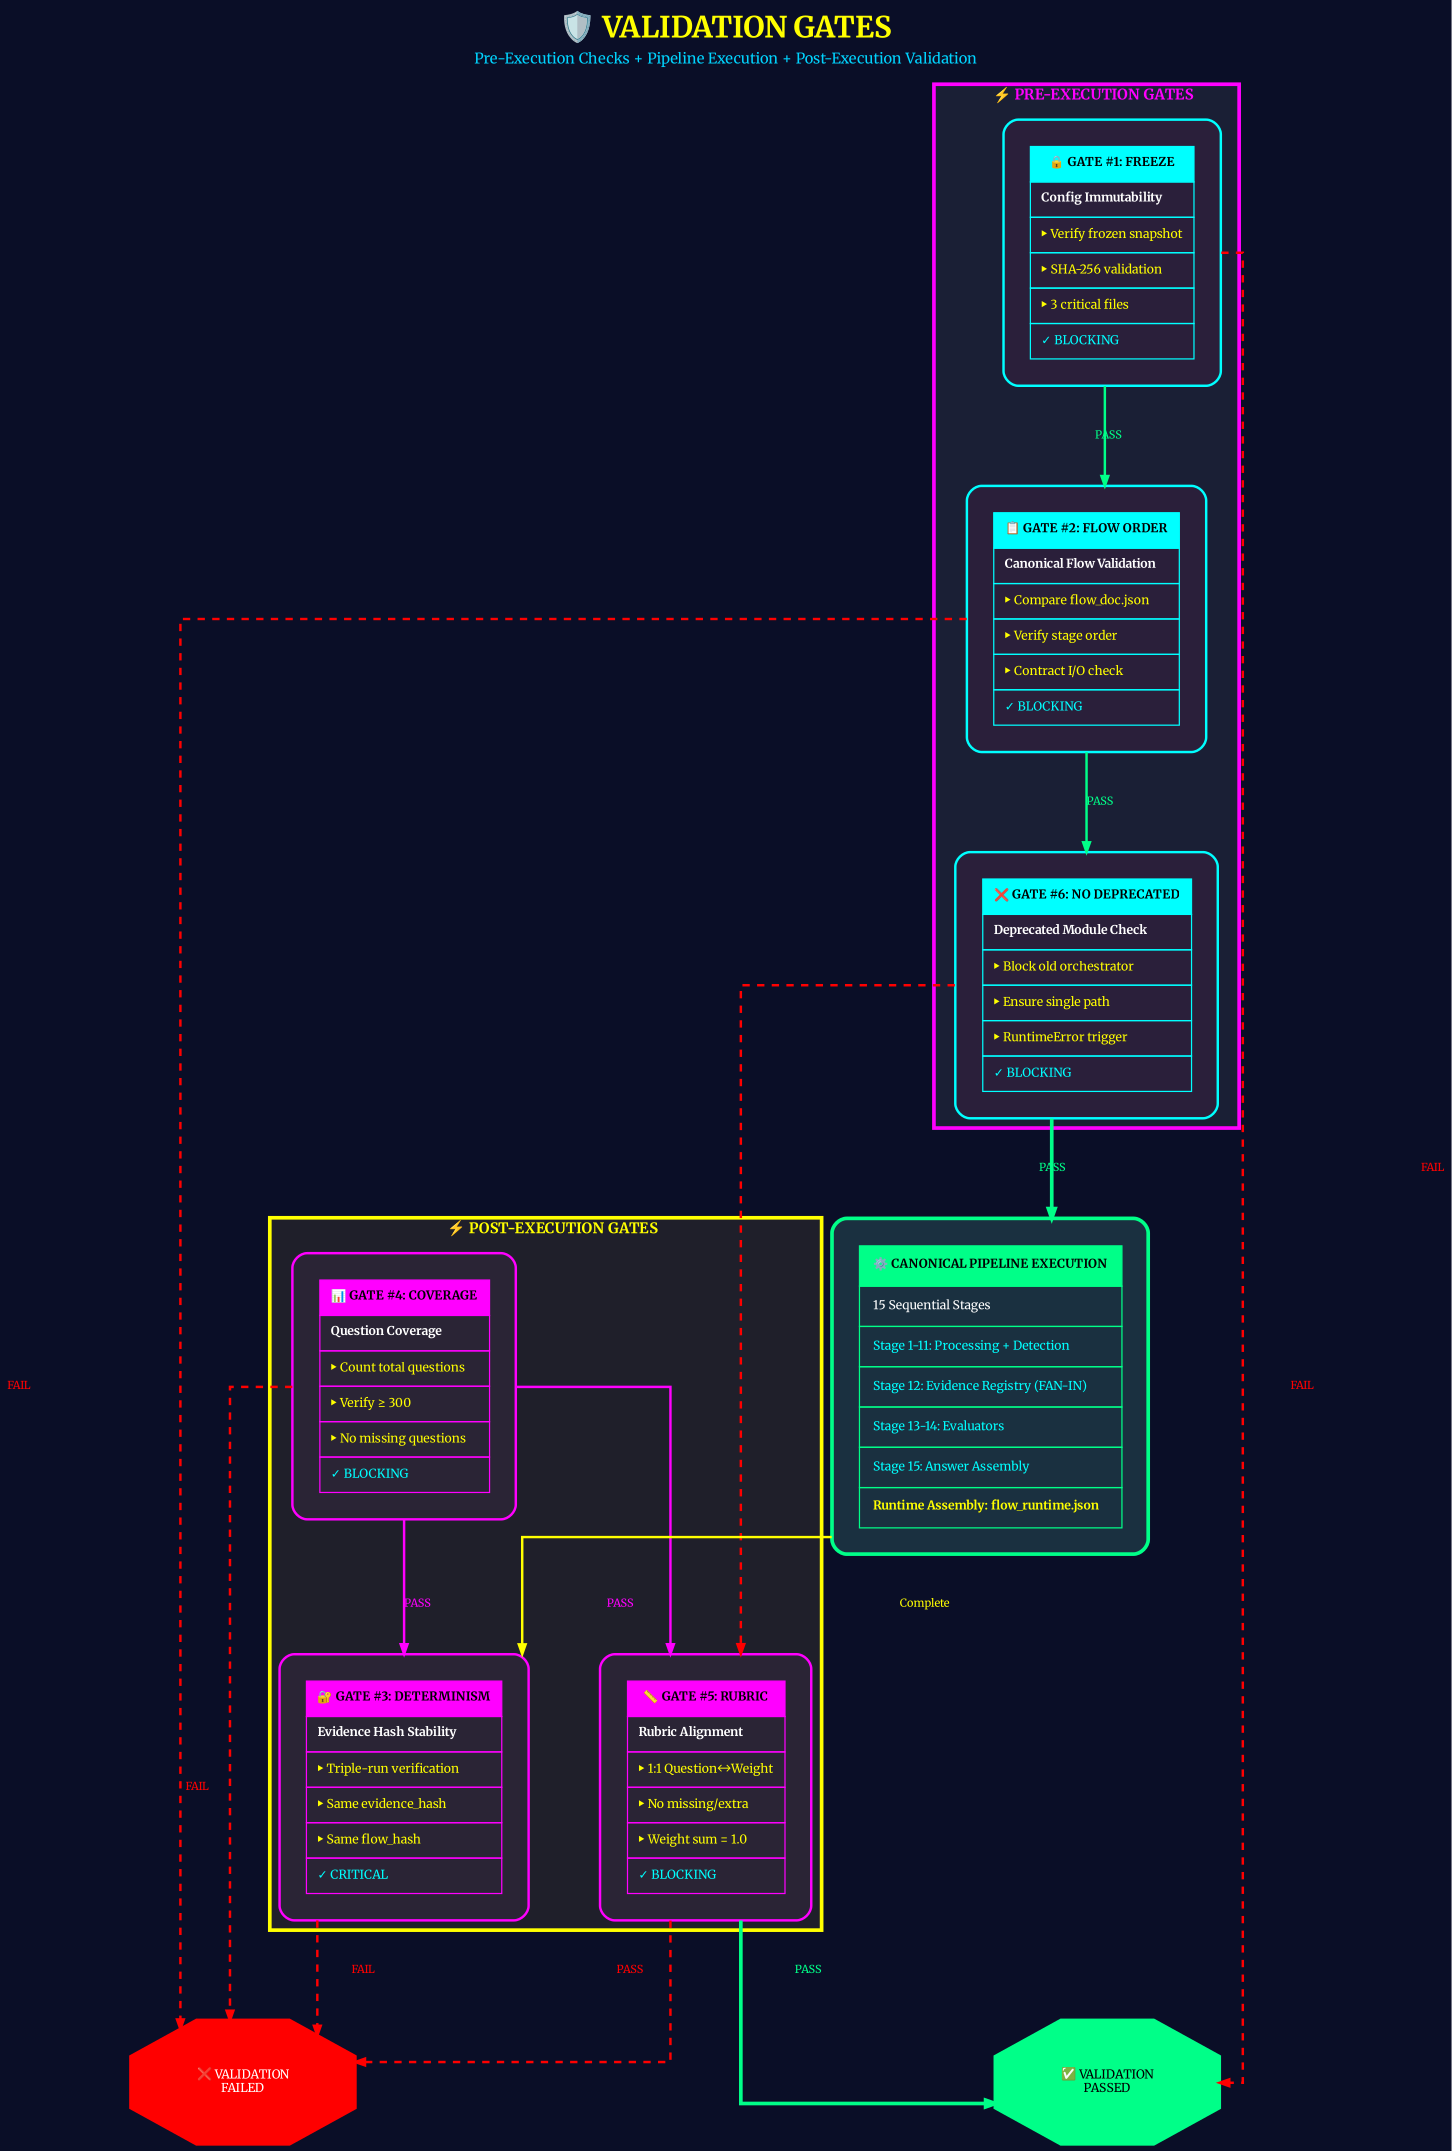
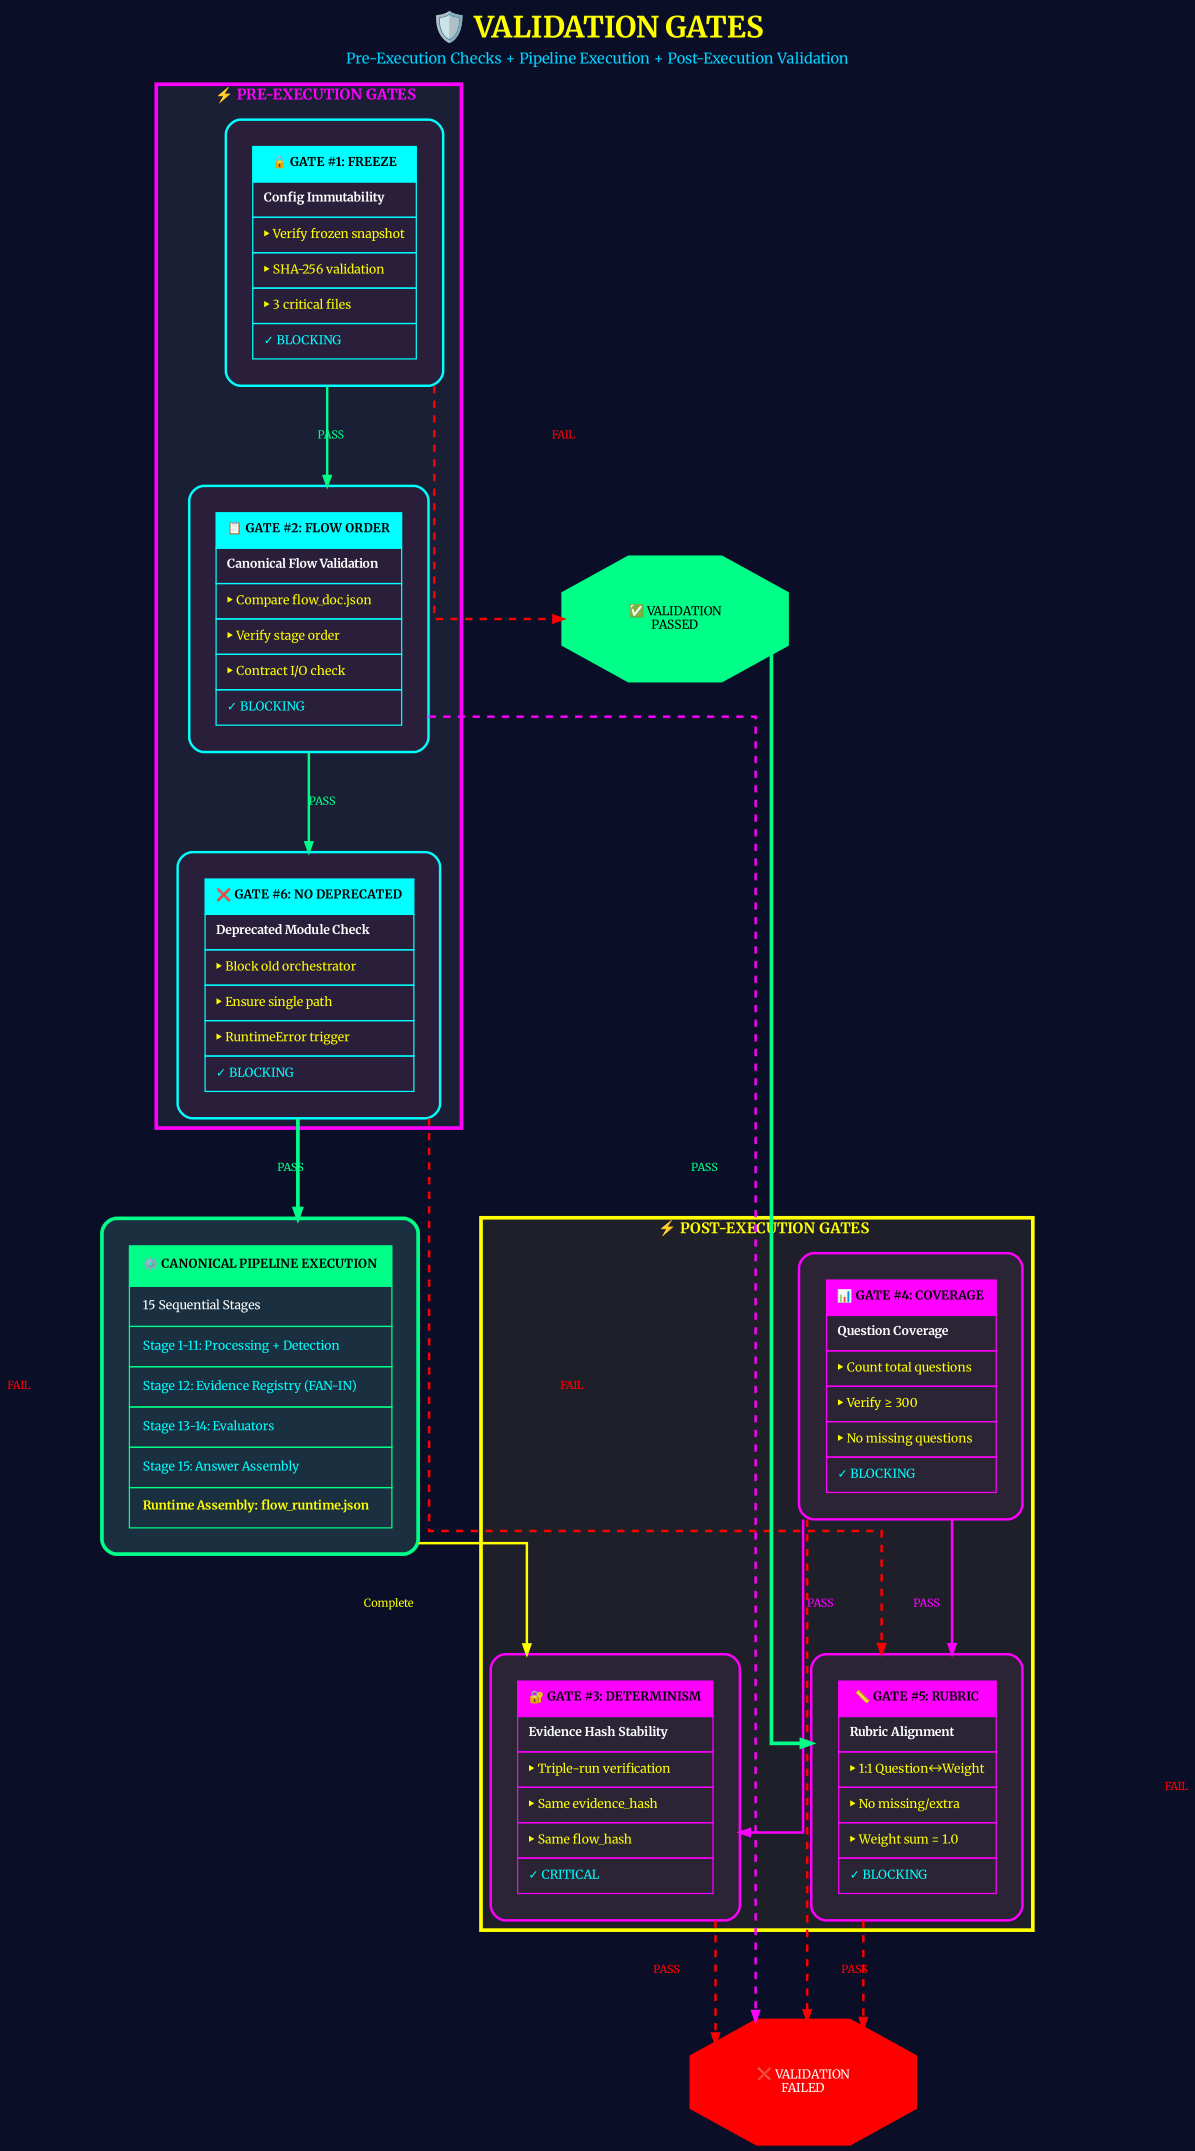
  digraph {
    bgcolor="#0a0e27"
    fontname=Merriweather
    fontsize=12
    label=<         <table border="0" cellborder="0" cellspacing="0">             <tr><td><font point-size="24" color="#ffff00"><b>🛡️ VALIDATION GATES</b></font></td></tr>             <tr><td><font point-size="12" color="#00d4ff">Pre-Execution Checks + Pipeline Execution + Post-Execution Validation</font></td></tr>         </table>     >
    labelloc=t
    nodesep=0.8
    rankdir=TB
    ranksep=1.0
    splines=ortho
    node [color="#00ffff" fillcolor="#2a1f3a" fontname=Merriweather fontsize=10 margin=0.3 penwidth=2 shape=box style="filled,rounded"]
    edge [arrowsize=0.8 color="#ff0000" fontcolor="#ff0000" fontname=Merriweather fontsize=9 penwidth=2 style=dashed]
    n1 [label=<             <table border="0" cellborder="1" cellspacing="0" cellpadding="8" bgcolor="#2a1f3a" color="#00ffff">                 <tr><td bgcolor="#00ffff"><font color="#000000"><b>🔒 GATE #1: FREEZE</b></font></td></tr>                 <tr><td align="left"><font color="#ffffff"><b>Config Immutability</b></font></td></tr>                 <tr><td align="left"><font color="#ffff00">▸ Verify frozen snapshot</font></td></tr>                 <tr><td align="left"><font color="#ffff00">▸ SHA-256 validation</font></td></tr>                 <tr><td align="left"><font color="#ffff00">▸ 3 critical files</font></td></tr>                 <tr><td align="left"><font color="#00ffff">✓ BLOCKING</font></td></tr>             </table>         >]
    n2 [label=<             <table border="0" cellborder="1" cellspacing="0" cellpadding="8" bgcolor="#2a1f3a" color="#00ffff">                 <tr><td bgcolor="#00ffff"><font color="#000000"><b>📋 GATE #2: FLOW ORDER</b></font></td></tr>                 <tr><td align="left"><font color="#ffffff"><b>Canonical Flow Validation</b></font></td></tr>                 <tr><td align="left"><font color="#ffff00">▸ Compare flow_doc.json</font></td></tr>                 <tr><td align="left"><font color="#ffff00">▸ Verify stage order</font></td></tr>                 <tr><td align="left"><font color="#ffff00">▸ Contract I/O check</font></td></tr>                 <tr><td align="left"><font color="#00ffff">✓ BLOCKING</font></td></tr>             </table>         >]
    n3 [label=<             <table border="0" cellborder="1" cellspacing="0" cellpadding="8" bgcolor="#2a1f3a" color="#00ffff">                 <tr><td bgcolor="#00ffff"><font color="#000000"><b>❌ GATE #6: NO DEPRECATED</b></font></td></tr>                 <tr><td align="left"><font color="#ffffff"><b>Deprecated Module Check</b></font></td></tr>                 <tr><td align="left"><font color="#ffff00">▸ Block old orchestrator</font></td></tr>                 <tr><td align="left"><font color="#ffff00">▸ Ensure single path</font></td></tr>                 <tr><td align="left"><font color="#ffff00">▸ RuntimeError trigger</font></td></tr>                 <tr><td align="left"><font color="#00ffff">✓ BLOCKING</font></td></tr>             </table>         >]
    n4 [color="#ff00ff" fillcolor="#2a2435" label=<             <table border="0" cellborder="1" cellspacing="0" cellpadding="8" bgcolor="#2a2435" color="#ff00ff">                 <tr><td bgcolor="#ff00ff"><font color="#000000"><b>🔐 GATE #3: DETERMINISM</b></font></td></tr>                 <tr><td align="left"><font color="#ffffff"><b>Evidence Hash Stability</b></font></td></tr>                 <tr><td align="left"><font color="#ffff00">▸ Triple-run verification</font></td></tr>                 <tr><td align="left"><font color="#ffff00">▸ Same evidence_hash</font></td></tr>                 <tr><td align="left"><font color="#ffff00">▸ Same flow_hash</font></td></tr>                 <tr><td align="left"><font color="#00ffff">✓ CRITICAL</font></td></tr>             </table>         >]
    n5 [color="#ff00ff" fillcolor="#2a2435" label=<             <table border="0" cellborder="1" cellspacing="0" cellpadding="8" bgcolor="#2a2435" color="#ff00ff">                 <tr><td bgcolor="#ff00ff"><font color="#000000"><b>📊 GATE #4: COVERAGE</b></font></td></tr>                 <tr><td align="left"><font color="#ffffff"><b>Question Coverage</b></font></td></tr>                 <tr><td align="left"><font color="#ffff00">▸ Count total questions</font></td></tr>                 <tr><td align="left"><font color="#ffff00">▸ Verify ≥ 300</font></td></tr>                 <tr><td align="left"><font color="#ffff00">▸ No missing questions</font></td></tr>                 <tr><td align="left"><font color="#00ffff">✓ BLOCKING</font></td></tr>             </table>         >]
    n6 [color="#ff00ff" fillcolor="#2a2435" label=<             <table border="0" cellborder="1" cellspacing="0" cellpadding="8" bgcolor="#2a2435" color="#ff00ff">                 <tr><td bgcolor="#ff00ff"><font color="#000000"><b>📏 GATE #5: RUBRIC</b></font></td></tr>                 <tr><td align="left"><font color="#ffffff"><b>Rubric Alignment</b></font></td></tr>                 <tr><td align="left"><font color="#ffff00">▸ 1:1 Question↔Weight</font></td></tr>                 <tr><td align="left"><font color="#ffff00">▸ No missing/extra</font></td></tr>                 <tr><td align="left"><font color="#ffff00">▸ Weight sum = 1.0</font></td></tr>                 <tr><td align="left"><font color="#00ffff">✓ BLOCKING</font></td></tr>             </table>         >]
    n7 [color="#00ff88" fillcolor="#00ff88" fontcolor="#000000" label="✅ VALIDATION\nPASSED" penwidth=3 shape=octagon style=filled]
    n8 [color="#ff0000" fillcolor="#ff0000" fontcolor="#ffffff" label="❌ VALIDATION\nFAILED" penwidth=3 shape=octagon style=filled]
    n9 [color="#00ff88" fillcolor="#1a3040" label=<         <table border="0" cellborder="1" cellspacing="0" cellpadding="10" bgcolor="#1a3040" color="#00ff88">             <tr><td bgcolor="#00ff88"><font color="#000000"><b>⚙️ CANONICAL PIPELINE EXECUTION</b></font></td></tr>             <tr><td align="left"><font color="#ffffff">15 Sequential Stages</font></td></tr>             <tr><td align="left"><font color="#00ffff">Stage 1-11: Processing + Detection</font></td></tr>             <tr><td align="left"><font color="#00ffff">Stage 12: Evidence Registry (FAN-IN)</font></td></tr>             <tr><td align="left"><font color="#00ffff">Stage 13-14: Evaluators</font></td></tr>             <tr><td align="left"><font color="#00ffff">Stage 15: Answer Assembly</font></td></tr>             <tr><td align="left"><font color="#ffff00"><b>Runtime Assembly: flow_runtime.json</b></font></td></tr>         </table>     > penwidth=3]
    subgraph cluster_1 {
      color="#ff00ff"
      fillcolor="#1a1f35"
      label=<             <font color="#ff00ff"><b>⚡ PRE-EXECUTION GATES</b></font>         >
      penwidth=3
      style=filled
      n1
      n2
      n3
    }
    subgraph cluster_2 {
      color="#ffff00"
      fillcolor="#1f1f2a"
      label=<             <font color="#ffff00"><b>⚡ POST-EXECUTION GATES</b></font>         >
      penwidth=3
      style=filled
      n4
      n5
      n6
    }
    n1 -> n2 [color="#00ff88" fontcolor="#00ff88" label=PASS style=""]
    n1 -> n7 [label=FAIL]
    n2 -> n3 [color="#00ff88" fontcolor="#00ff88" label=PASS style=""]
-   n2 -> n8 [label=FAIL]
+   n2 -> n8 [color="#ff00ff" label=FAIL]
    n3 -> n6 [label=FAIL]
    n3 -> n9 [color="#00ff88" fontcolor="#00ff88" label=PASS penwidth=3 style=bold]
-   n4 -> n8 [label=FAIL]
+   n4 -> n8 [label=PASS]
    n5 -> n4 [color="#ff00ff" fontcolor="#ff00ff" label=PASS style=""]
    n5 -> n6 [color="#ff00ff" fontcolor="#ff00ff" label=PASS style=""]
    n5 -> n8 [label=FAIL]
-   n6 -> n7 [color="#00ff88" fontcolor="#00ff88" label=PASS penwidth=3 style=bold]
+   n7 -> n6 [color="#00ff88" fontcolor="#00ff88" label=PASS penwidth=3 style=bold]
    n6 -> n8 [label=PASS]
    n9 -> n4 [color="#ffff00" fontcolor="#ffff00" label=Complete style=""]
  }
